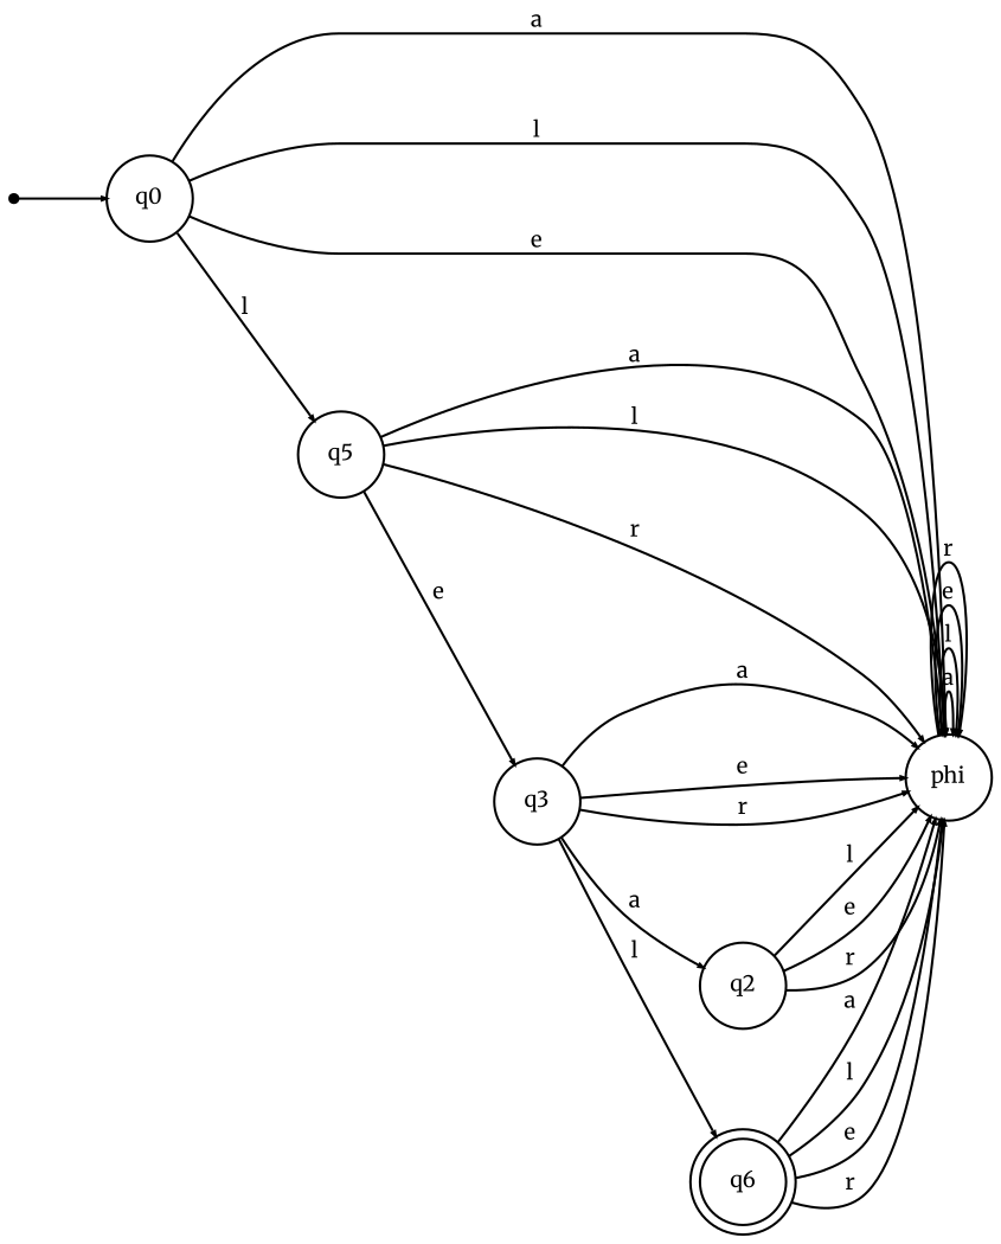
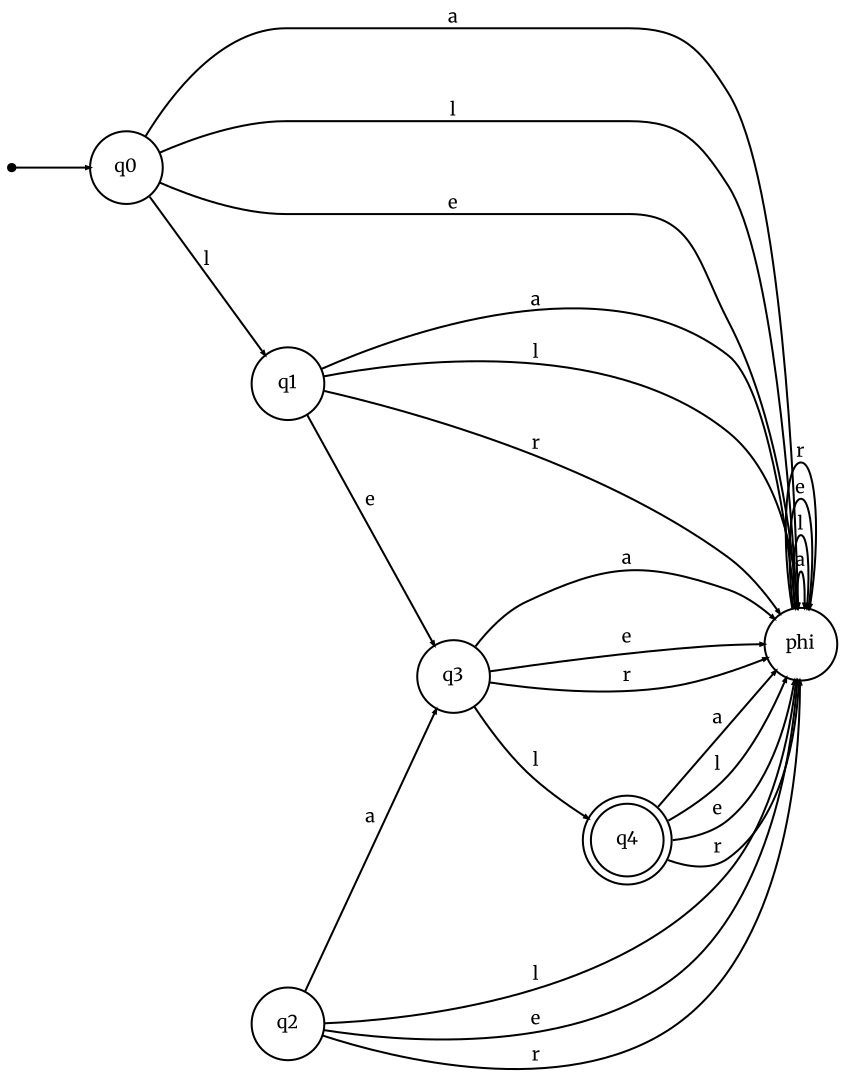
  digraph {
    fontname=Merriweather
    rankdir=LR
    ranksep=0.5
    node [fontname=Merriweather fontsize=9 shape=circle]
    edge [arrowsize=0.2 fontname=Merriweather fontsize=9]
    Initial [shape=point]
    q0
    phi
-   q1 [label=q5]
+   q1
    q3
    q2
-   q4 [shape=doublecircle label=q6]
+   q4 [shape=doublecircle]
    Initial -> q0 [fontsize=""]
    q0 -> phi [label=" a "]
    q0 -> phi [label=" l "]
    q0 -> phi [label=" e "]
    q0 -> q1 [label=" l "]
    phi -> phi [label=" a "]
    phi -> phi [label=" l "]
    phi -> phi [label=" e "]
    phi -> phi [label=" r "]
    q1 -> phi [label=" a "]
    q1 -> phi [label=" l "]
    q1 -> phi [label=" r "]
    q1 -> q3 [label=" e "]
    q3 -> phi [label=" a "]
    q3 -> phi [label=" e "]
    q3 -> phi [label=" r "]
    q3 -> q4 [label=" l "]
    q2 -> phi [label=" l "]
    q2 -> phi [label=" e "]
    q2 -> phi [label=" r "]
-   q3 -> q2 [label=" a "]
+   q2 -> q3 [label=" a "]
    q4 -> phi [label=" a "]
    q4 -> phi [label=" l "]
    q4 -> phi [label=" e "]
    q4 -> phi [label=" r "]
  }
